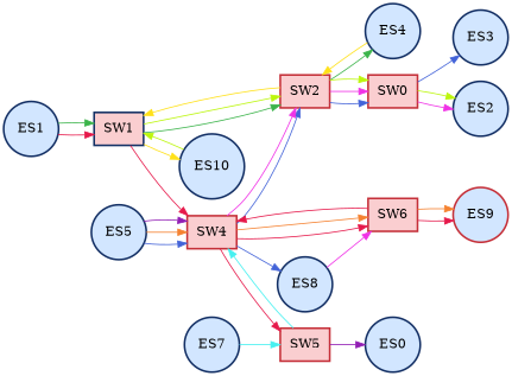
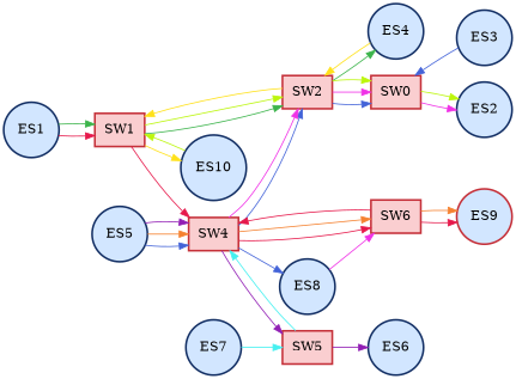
  digraph {
    forcelabels=true
    rankdir=LR
    node [color="#143065" fillcolor="#d2e6ff" shape=circle style="filled,bold"]
    edge [color="#e6194b"]
    n1 [label=ES1]
-   n2 [fillcolor="#faced0" label=SW1 shape=box]
+   n2 [color="#c53039" fillcolor="#faced0" label=SW1 shape=box]
    n3 [color="#c53039" fillcolor="#faced0" label=SW4 shape=box]
    n4 [color="#c53039" fillcolor="#faced0" label=SW2 shape=box]
    n5 [label=ES10]
    n6 [color="#c53039" fillcolor="#faced0" label=SW6 shape=box]
    n7 [color="#c53039" fillcolor="#faced0" label=SW5 shape=box]
    n8 [label=ES8]
    n9 [label=ES4]
    n10 [color="#c53039" fillcolor="#faced0" label=SW0 shape=box]
    n11 [color="#c53039" label=ES9]
-   n12 [label=ES0]
+   n12 [label=ES6]
    n13 [label=ES3]
    n14 [label=ES2]
    n15 [label=ES5]
    n16 [label=ES7]
    n1 -> n2
    n1 -> n2 [color="#3cb44b"]
    n2 -> n3
    n2 -> n4 [color="#3cb44b"]
    n2 -> n4 [color="#bcf60c"]
    n2 -> n5 [color="#ffe119"]
    n3 -> n4 [color="#4363d8"]
    n3 -> n4 [color="#f032e6"]
    n3 -> n6
    n3 -> n6 [color="#f58231"]
-   n3 -> n7
+   n3 -> n7 [color="#911eb4"]
    n3 -> n8 [color="#4363d8"]
    n4 -> n2 [color="#ffe119"]
    n4 -> n9 [color="#3cb44b"]
    n4 -> n10 [color="#4363d8"]
    n4 -> n10 [color="#f032e6"]
    n4 -> n10 [color="#bcf60c"]
    n5 -> n2 [color="#bcf60c"]
    n6 -> n3
    n6 -> n11
    n6 -> n11 [color="#f58231"]
    n7 -> n3 [color="#46f0f0"]
    n7 -> n12 [color="#911eb4"]
    n8 -> n6 [color="#f032e6"]
    n9 -> n4 [color="#ffe119"]
-   n10 -> n13 [color="#4363d8"]
+   n13 -> n10 [color="#4363d8"]
    n10 -> n14 [color="#f032e6"]
    n10 -> n14 [color="#bcf60c"]
    n15 -> n3 [color="#4363d8"]
    n15 -> n3 [color="#f58231"]
    n15 -> n3 [color="#911eb4"]
    n16 -> n7 [color="#46f0f0"]
  }
